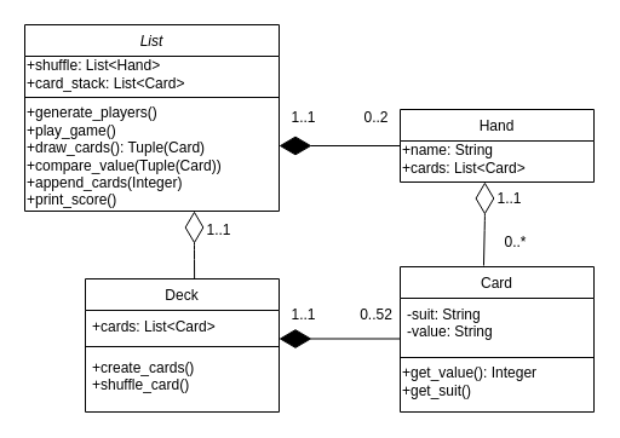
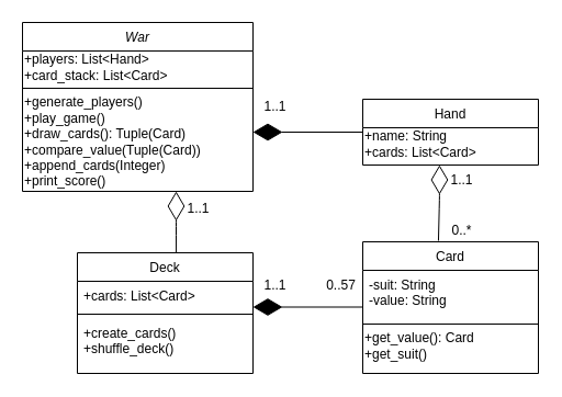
  <mxCell id="0" />
  <mxCell id="1" parent="0" />
- <mxCell id="2" value="List" style="swimlane;fontStyle=2;align=center;verticalAlign=top;childLayout=stackLayout;horizontal=1;startSize=26;horizontalStack=0;resizeParent=1;resizeLast=0;collapsible=1;marginBottom=0;rounded=0;shadow=0;strokeWidth=1;" parent="1" vertex="1"><mxGeometry x="20" y="20" width="210" height="154" as="geometry"><mxRectangle x="230" y="140" width="160" height="26" as="alternateBounds" /></mxGeometry></mxCell>
- <mxCell id="3" value="&lt;div style=&quot;&quot;&gt;&lt;span&gt;+shuffle: List&amp;lt;Hand&amp;gt;&lt;/span&gt;&lt;/div&gt;+card_stack: List&amp;lt;Card&amp;gt;" style="text;html=1;align=left;verticalAlign=middle;resizable=0;points=[];autosize=1;" vertex="1" parent="2"><mxGeometry y="26" width="210" height="30" as="geometry" /></mxCell>
+ <mxCell id="2" value="War" style="swimlane;fontStyle=2;align=center;verticalAlign=top;childLayout=stackLayout;horizontal=1;startSize=26;horizontalStack=0;resizeParent=1;resizeLast=0;collapsible=1;marginBottom=0;rounded=0;shadow=0;strokeWidth=1;" parent="1" vertex="1"><mxGeometry x="20" y="20" width="210" height="154" as="geometry"><mxRectangle x="230" y="140" width="160" height="26" as="alternateBounds" /></mxGeometry></mxCell>
+ <mxCell id="3" value="&lt;div style=&quot;&quot;&gt;&lt;span&gt;+players: List&amp;lt;Hand&amp;gt;&lt;/span&gt;&lt;/div&gt;+card_stack: List&amp;lt;Card&amp;gt;" style="text;html=1;align=left;verticalAlign=middle;resizable=0;points=[];autosize=1;" vertex="1" parent="2"><mxGeometry y="26" width="210" height="30" as="geometry" /></mxCell>
  <mxCell id="4" value="" style="line;strokeWidth=1;fillColor=none;align=left;verticalAlign=middle;spacingTop=-1;spacingLeft=3;spacingRight=3;rotatable=0;labelPosition=right;points=[];portConstraint=eastwest;fontColor=#000000;" vertex="1" parent="2"><mxGeometry y="56" width="210" height="8" as="geometry" /></mxCell>
  <mxCell id="5" value="+generate_players()&lt;br&gt;+play_game()&lt;br&gt;+draw_cards(): Tuple(Card)&lt;br&gt;+compare_value(Tuple(Card))&lt;br&gt;+append_cards(Integer)&lt;br&gt;+print_score()" style="text;html=1;align=left;verticalAlign=middle;resizable=0;points=[];autosize=1;" vertex="1" parent="2"><mxGeometry y="64" width="210" height="90" as="geometry" /></mxCell>
  <mxCell id="6" value="Deck" style="swimlane;fontStyle=0;align=center;verticalAlign=top;childLayout=stackLayout;horizontal=1;startSize=26;horizontalStack=0;resizeParent=1;resizeLast=0;collapsible=1;marginBottom=0;rounded=0;shadow=0;strokeWidth=1;" parent="1" vertex="1"><mxGeometry x="70" y="230" width="160" height="110" as="geometry"><mxRectangle x="130" y="380" width="160" height="26" as="alternateBounds" /></mxGeometry></mxCell>
  <mxCell id="7" value="+cards: List&lt;Card&gt;" style="text;align=left;verticalAlign=top;spacingLeft=4;spacingRight=4;overflow=hidden;rotatable=0;points=[[0,0.5],[1,0.5]];portConstraint=eastwest;" parent="6" vertex="1"><mxGeometry y="26" width="160" height="26" as="geometry" /></mxCell>
  <mxCell id="8" value="" style="line;html=1;strokeWidth=1;align=left;verticalAlign=middle;spacingTop=-1;spacingLeft=3;spacingRight=3;rotatable=0;labelPosition=right;points=[];portConstraint=eastwest;" parent="6" vertex="1"><mxGeometry y="52" width="160" height="8" as="geometry" /></mxCell>
- <mxCell id="9" value="+create_cards()&#10;+shuffle_card()" style="text;align=left;verticalAlign=top;spacingLeft=4;spacingRight=4;overflow=hidden;rotatable=0;points=[[0,0.5],[1,0.5]];portConstraint=eastwest;fontStyle=0" parent="6" vertex="1"><mxGeometry y="60" width="160" height="50" as="geometry" /></mxCell>
+ <mxCell id="9" value="+create_cards()&#10;+shuffle_deck()" style="text;align=left;verticalAlign=top;spacingLeft=4;spacingRight=4;overflow=hidden;rotatable=0;points=[[0,0.5],[1,0.5]];portConstraint=eastwest;fontStyle=0" parent="6" vertex="1"><mxGeometry y="60" width="160" height="50" as="geometry" /></mxCell>
  <mxCell id="10" value="Card" style="swimlane;fontStyle=0;align=center;verticalAlign=top;childLayout=stackLayout;horizontal=1;startSize=26;horizontalStack=0;resizeParent=1;resizeLast=0;collapsible=1;marginBottom=0;rounded=0;shadow=0;strokeWidth=1;" parent="1" vertex="1"><mxGeometry x="330" y="220" width="160" height="120" as="geometry"><mxRectangle x="340" y="380" width="170" height="26" as="alternateBounds" /></mxGeometry></mxCell>
  <mxCell id="11" value="-suit: String&#10;-value: String" style="text;align=left;verticalAlign=top;spacingLeft=4;spacingRight=4;overflow=hidden;rotatable=0;points=[[0,0.5],[1,0.5]];portConstraint=eastwest;" parent="10" vertex="1"><mxGeometry y="26" width="160" height="44" as="geometry" /></mxCell>
  <mxCell id="12" value="" style="line;html=1;strokeWidth=1;align=left;verticalAlign=middle;spacingTop=-1;spacingLeft=3;spacingRight=3;rotatable=0;labelPosition=right;points=[];portConstraint=eastwest;" parent="10" vertex="1"><mxGeometry y="70" width="160" height="10" as="geometry" /></mxCell>
- <mxCell id="13" value="+get_value(): Integer&lt;br&gt;&lt;div style=&quot;&quot;&gt;&lt;span&gt;+get_suit()&lt;/span&gt;&lt;/div&gt;" style="text;html=1;align=left;verticalAlign=middle;resizable=0;points=[];autosize=1;fontColor=#000000;" vertex="1" parent="10"><mxGeometry y="80" width="160" height="30" as="geometry" /></mxCell>
+ <mxCell id="13" value="+get_value(): Card&lt;br&gt;&lt;div style=&quot;&quot;&gt;&lt;span&gt;+get_suit()&lt;/span&gt;&lt;/div&gt;" style="text;html=1;align=left;verticalAlign=middle;resizable=0;points=[];autosize=1;fontColor=#000000;" vertex="1" parent="10"><mxGeometry y="80" width="160" height="30" as="geometry" /></mxCell>
  <mxCell id="14" value="Hand" style="swimlane;fontStyle=0;align=center;verticalAlign=top;childLayout=stackLayout;horizontal=1;startSize=26;horizontalStack=0;resizeParent=1;resizeLast=0;collapsible=1;marginBottom=0;rounded=0;shadow=0;strokeWidth=1;" parent="1" vertex="1"><mxGeometry x="330" y="90" width="160" height="60" as="geometry"><mxRectangle x="550" y="140" width="160" height="26" as="alternateBounds" /></mxGeometry></mxCell>
  <mxCell id="15" value="+name: String&lt;br&gt;&lt;div&gt;&lt;span&gt;+cards: List&amp;lt;Card&amp;gt;&lt;/span&gt;&lt;/div&gt;" style="text;html=1;align=left;verticalAlign=middle;resizable=0;points=[];autosize=1;fontColor=#000000;" vertex="1" parent="14"><mxGeometry y="26" width="160" height="30" as="geometry" /></mxCell>
  <mxCell id="16" value="" style="endArrow=diamondThin;endFill=1;endSize=24;html=1;fontColor=#000000;" edge="1" parent="1"><mxGeometry width="160" relative="1" as="geometry"><mxPoint x="330" y="120" as="sourcePoint" /><mxPoint x="230" y="120" as="targetPoint" /></mxGeometry></mxCell>
  <mxCell id="17" value="1..1" style="text;html=1;align=center;verticalAlign=middle;resizable=0;points=[];autosize=1;fontColor=#000000;" vertex="1" parent="1"><mxGeometry x="230" y="87" width="40" height="20" as="geometry" /></mxCell>
  <mxCell id="18" value="" style="endArrow=diamondThin;endFill=1;endSize=24;html=1;fontColor=#000000;" edge="1" parent="1"><mxGeometry width="160" relative="1" as="geometry"><mxPoint x="330" y="279.5" as="sourcePoint" /><mxPoint x="230" y="279.5" as="targetPoint" /></mxGeometry></mxCell>
- <mxCell id="19" value="0..2" style="text;html=1;align=center;verticalAlign=middle;resizable=0;points=[];autosize=1;fontColor=#000000;" vertex="1" parent="1"><mxGeometry x="290" y="87" width="40" height="20" as="geometry" /></mxCell>
  <mxCell id="20" value="1..1" style="text;html=1;align=center;verticalAlign=middle;resizable=0;points=[];autosize=1;fontColor=#000000;" vertex="1" parent="1"><mxGeometry x="230" y="250" width="40" height="20" as="geometry" /></mxCell>
- <mxCell id="21" value="0..52" style="text;html=1;align=center;verticalAlign=middle;resizable=0;points=[];autosize=1;fontColor=#000000;" vertex="1" parent="1"><mxGeometry x="290" y="250" width="40" height="20" as="geometry" /></mxCell>
+ <mxCell id="21" value="0..57" style="text;html=1;align=center;verticalAlign=middle;resizable=0;points=[];autosize=1;fontColor=#000000;" vertex="1" parent="1"><mxGeometry x="290" y="250" width="40" height="20" as="geometry" /></mxCell>
  <mxCell id="22" value="" style="endArrow=diamondThin;endFill=0;endSize=24;html=1;fontColor=#000000;exitX=0.563;exitY=0;exitDx=0;exitDy=0;exitPerimeter=0;" edge="1" parent="1" source="6"><mxGeometry width="160" relative="1" as="geometry"><mxPoint x="160" y="224" as="sourcePoint" /><mxPoint x="160" y="174" as="targetPoint" /><Array as="points"><mxPoint x="160" y="204" /></Array></mxGeometry></mxCell>
  <mxCell id="23" value="" style="endArrow=diamondThin;endFill=0;endSize=24;html=1;fontColor=#000000;exitX=0.431;exitY=-0.008;exitDx=0;exitDy=0;exitPerimeter=0;" edge="1" parent="1" source="10"><mxGeometry width="160" relative="1" as="geometry"><mxPoint x="400" y="210" as="sourcePoint" /><mxPoint x="399.92" y="150" as="targetPoint" /><Array as="points"><mxPoint x="399.92" y="180" /></Array></mxGeometry></mxCell>
  <mxCell id="24" value="1..1" style="text;html=1;align=center;verticalAlign=middle;resizable=0;points=[];autosize=1;fontColor=#000000;" vertex="1" parent="1"><mxGeometry x="160" y="180" width="40" height="20" as="geometry" /></mxCell>
- <mxCell id="25" value="0..*" style="text;html=1;align=center;verticalAlign=middle;resizable=0;points=[];autosize=1;fontColor=#000000;" vertex="1" parent="1"><mxGeometry x="410" y="190" width="30" height="20" as="geometry" /></mxCell>
+ <mxCell id="25" value="0..*" style="text;html=1;align=center;verticalAlign=middle;resizable=0;points=[];autosize=1;fontColor=#000000;" vertex="1" parent="1"><mxGeometry x="405" y="200" width="30" height="20" as="geometry" /></mxCell>
  <mxCell id="26" value="1..1" style="text;html=1;align=center;verticalAlign=middle;resizable=0;points=[];autosize=1;fontColor=#000000;" vertex="1" parent="1"><mxGeometry x="400" y="154" width="40" height="20" as="geometry" /></mxCell>
